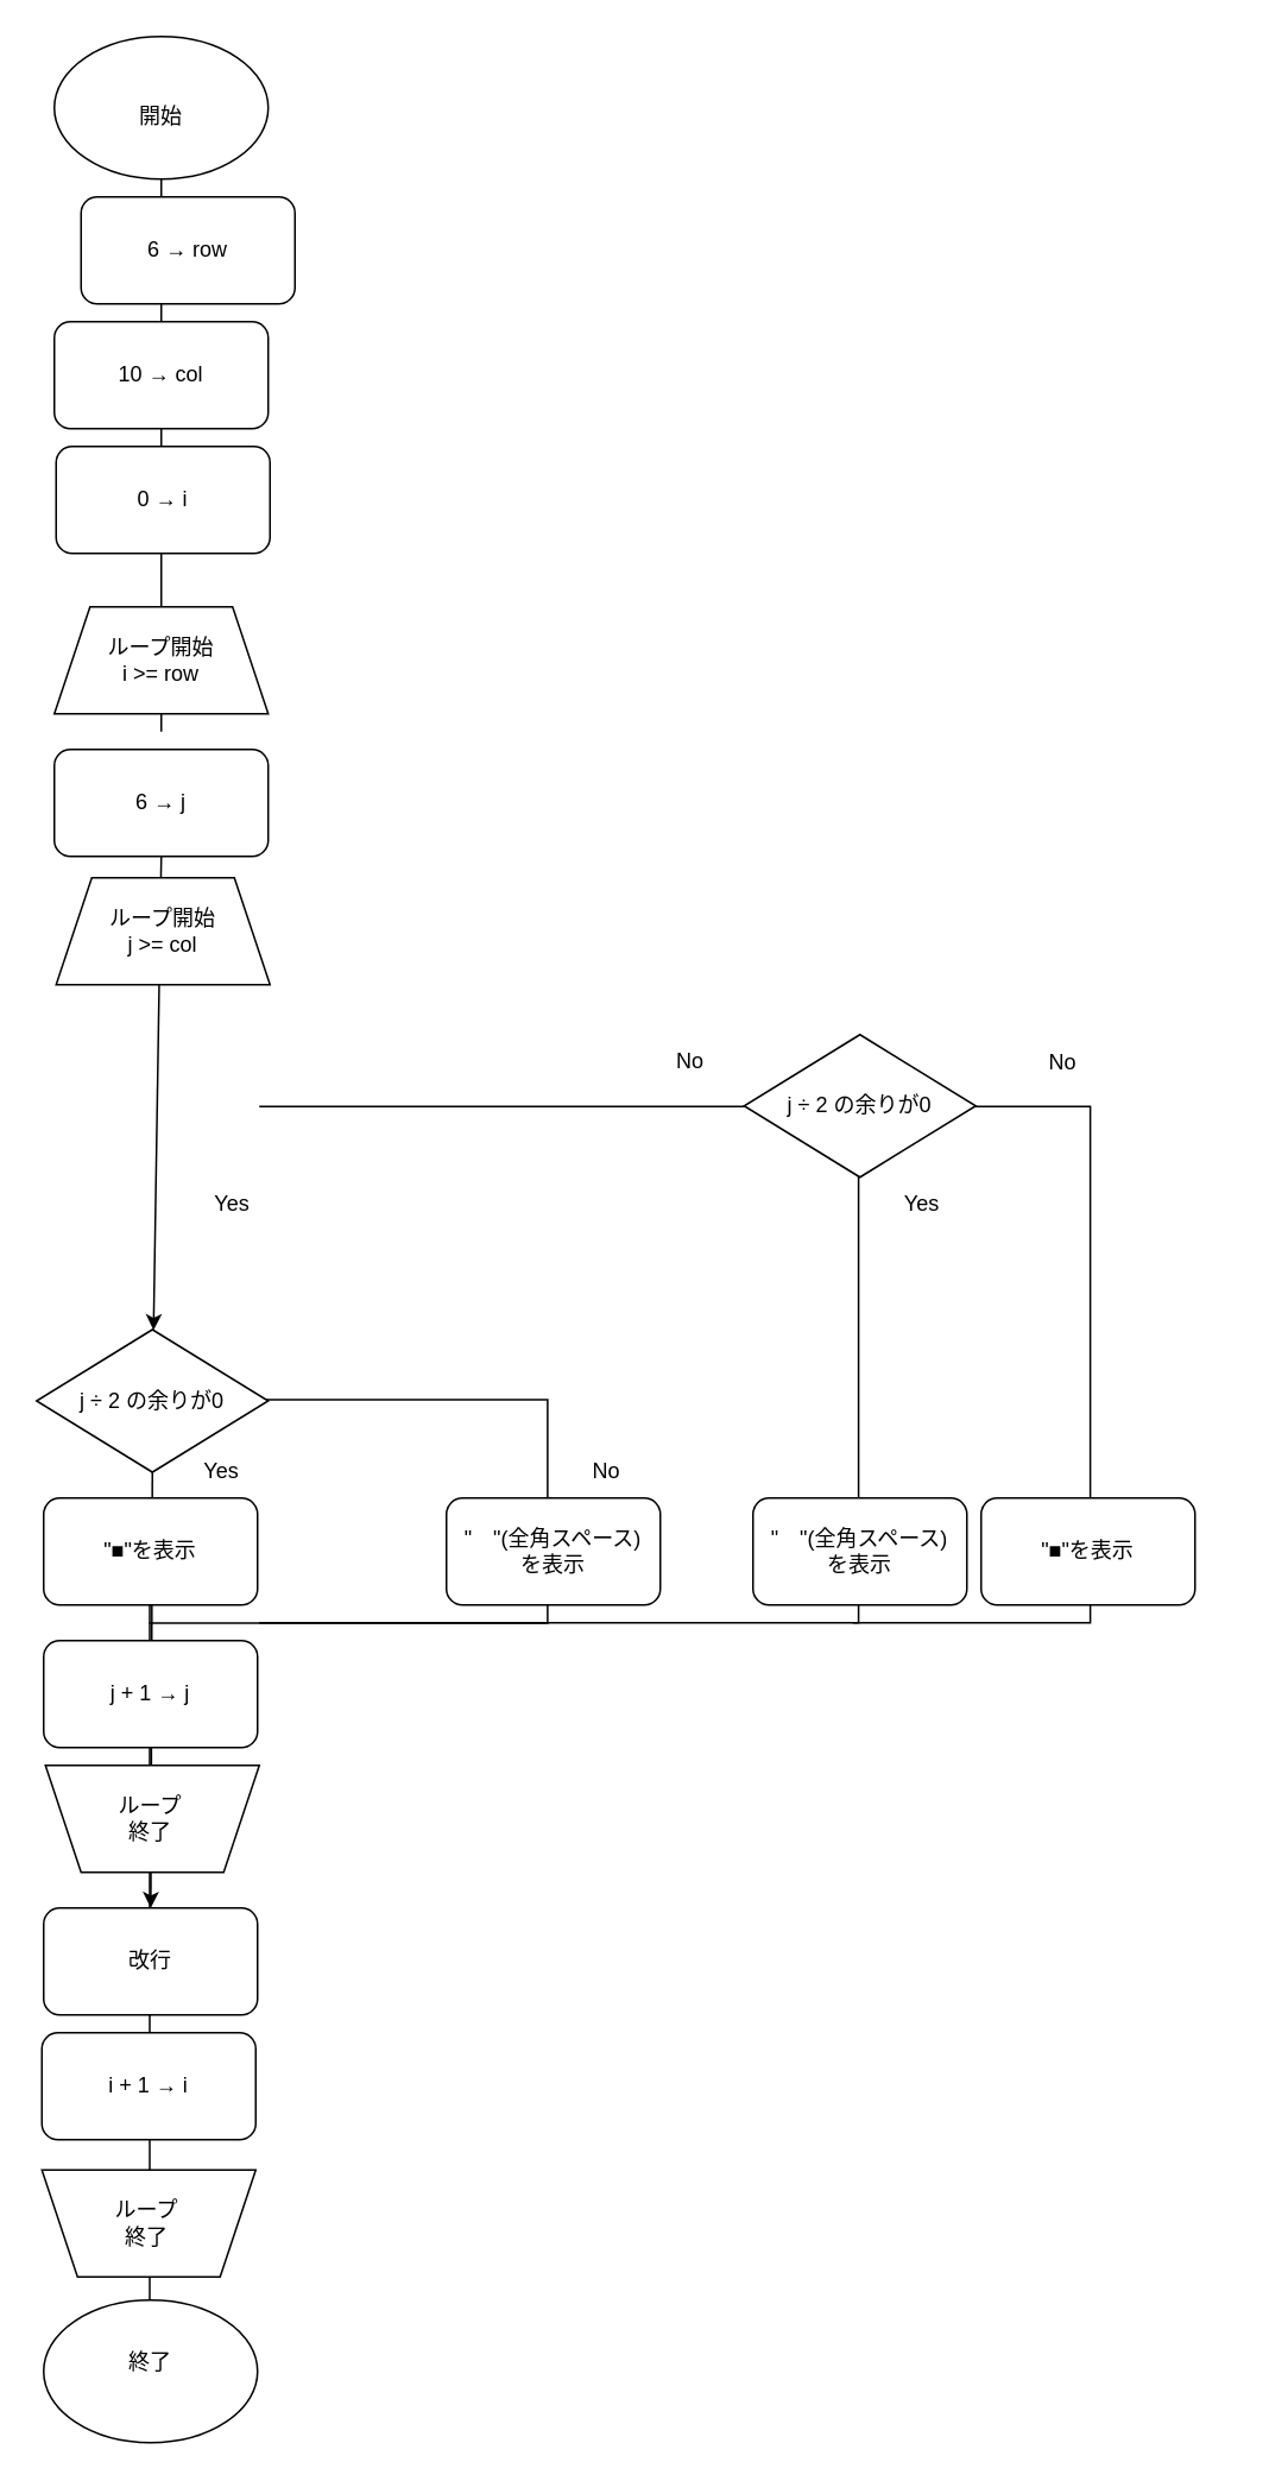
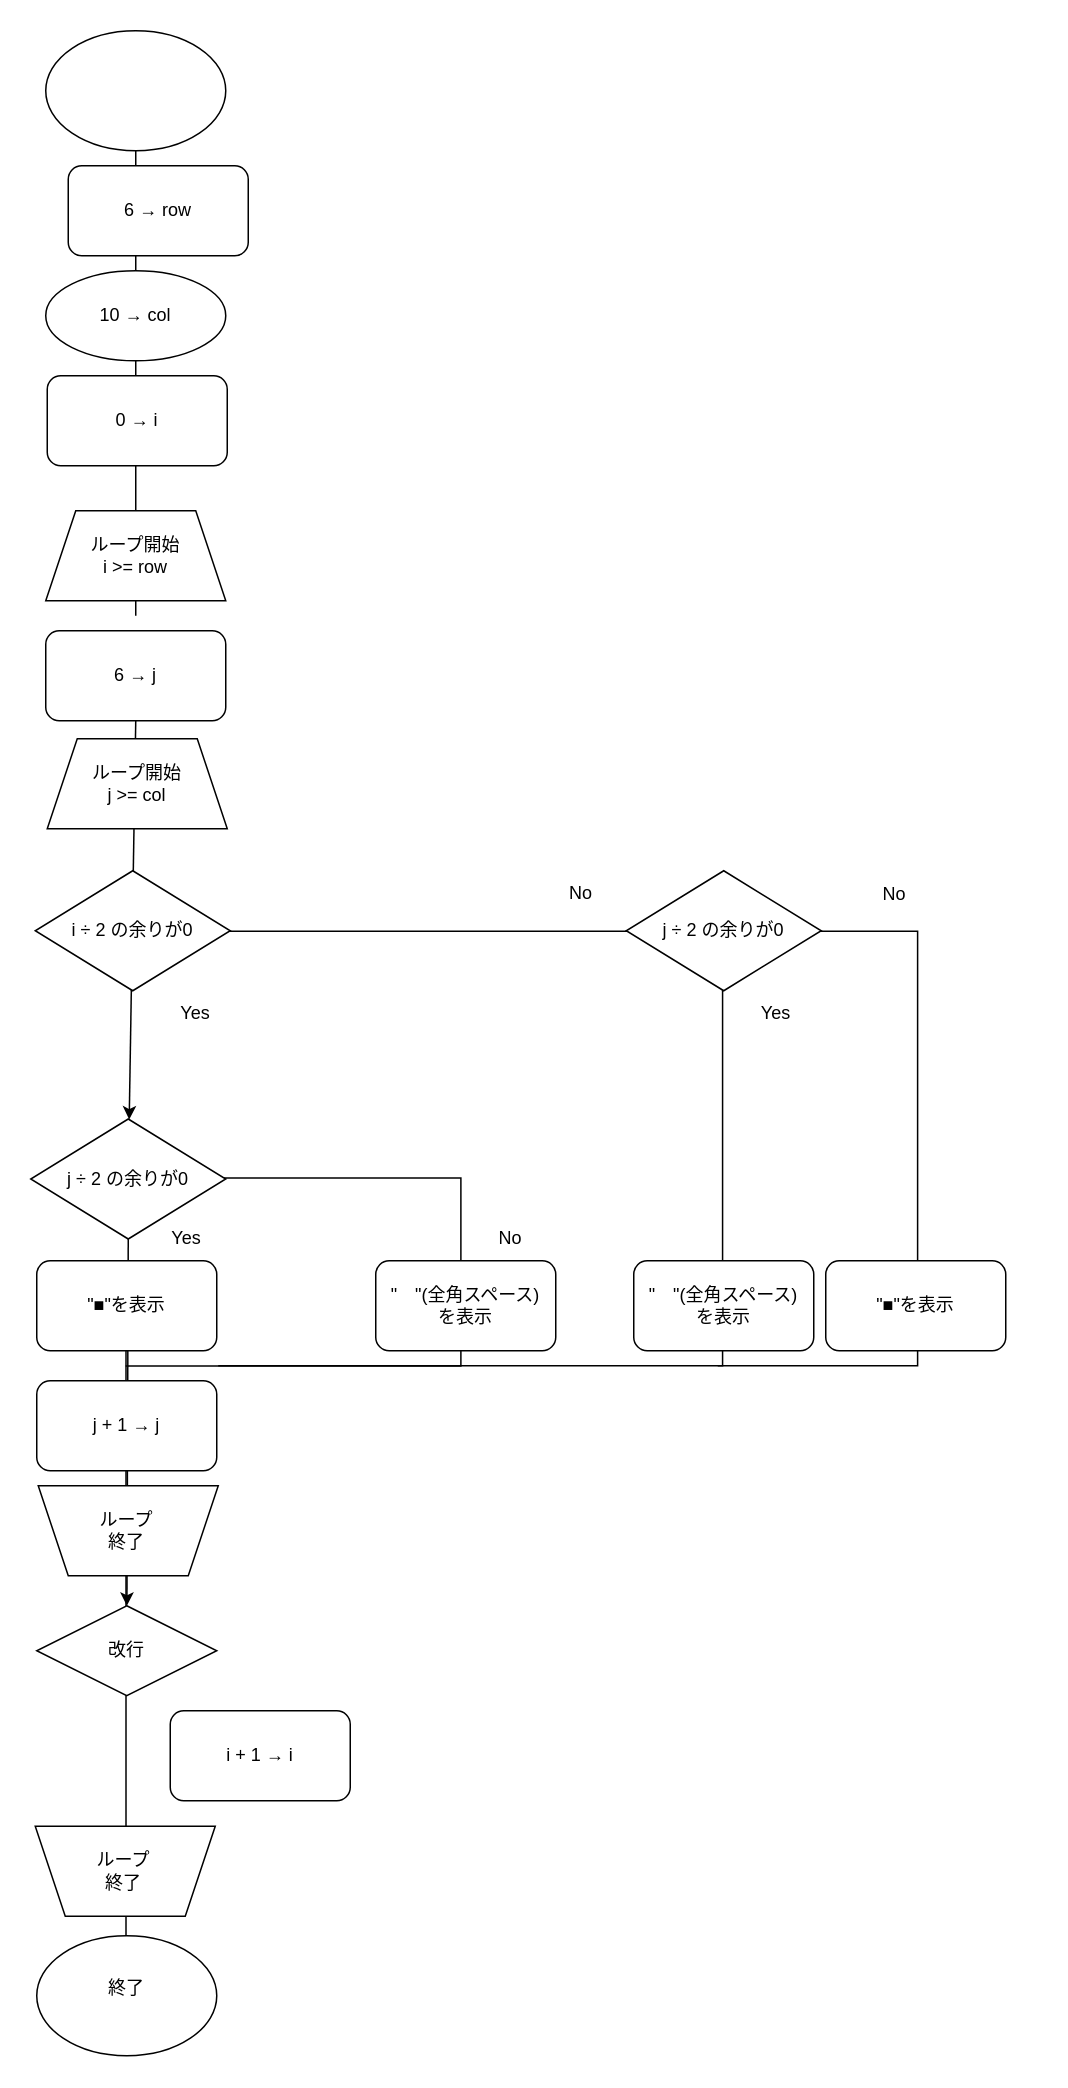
  <mxCell id="0" />
  <mxCell id="1" parent="0" />
  <mxCell id="2" value="" style="shape=partialRectangle;whiteSpace=wrap;html=1;bottom=1;right=1;left=1;top=0;fillColor=none;routingCenterX=-0.5;rotation=-90;" vertex="1" parent="1"><mxGeometry x="168.49" y="597.25" width="289.73" height="335.73" as="geometry" /></mxCell>
  <mxCell id="3" value="" style="shape=partialRectangle;whiteSpace=wrap;html=1;bottom=1;right=1;left=1;top=0;fillColor=none;routingCenterX=-0.5;rotation=-90;" vertex="1" parent="1"><mxGeometry x="400" y="698.74" width="289.73" height="132.75" as="geometry" /></mxCell>
  <mxCell id="4" value="" style="edgeStyle=none;html=1;exitX=0.5;exitY=1;exitDx=0;exitDy=0;" edge="1" parent="1" target="32"><mxGeometry relative="1" as="geometry"><mxPoint x="90" y="480" as="sourcePoint" /><mxPoint x="90" y="880" as="targetPoint" /></mxGeometry></mxCell>
  <mxCell id="5" value="" style="group" parent="1" vertex="1" connectable="0"><mxGeometry x="24" y="1220" width="120" height="100" as="geometry" /></mxCell>
  <mxCell id="6" value="" style="ellipse;whiteSpace=wrap;html=1;" parent="5" vertex="1"><mxGeometry y="70" width="120" height="80" as="geometry" /></mxCell>
  <mxCell id="7" value="終了" style="text;html=1;align=center;verticalAlign=middle;whiteSpace=wrap;rounded=0;" parent="5" vertex="1"><mxGeometry x="30" y="90" width="60" height="30" as="geometry" /></mxCell>
  <mxCell id="8" value="" style="endArrow=none;html=1;entryX=0.5;entryY=1;entryDx=0;entryDy=0;exitX=0.5;exitY=0;exitDx=0;exitDy=0;" parent="5" edge="1"><mxGeometry width="50" height="50" relative="1" as="geometry"><mxPoint x="59.5" y="70" as="sourcePoint" /><mxPoint x="59.5" y="-320" as="targetPoint" /></mxGeometry></mxCell>
  <mxCell id="9" value="" style="shape=partialRectangle;whiteSpace=wrap;html=1;bottom=1;right=1;left=1;top=0;fillColor=none;routingCenterX=-0.5;rotation=-90;" parent="1" vertex="1"><mxGeometry x="132.53" y="736" width="125.47" height="223" as="geometry" /></mxCell>
  <mxCell id="10" value="" style="endArrow=none;html=1;entryX=0.5;entryY=1;entryDx=0;entryDy=0;exitX=0.5;exitY=0;exitDx=0;exitDy=0;" parent="1" target="13" edge="1"><mxGeometry width="50" height="50" relative="1" as="geometry"><mxPoint x="90" y="410" as="sourcePoint" /><mxPoint x="170" y="110" as="targetPoint" /></mxGeometry></mxCell>
  <mxCell id="11" value="ループ開始&lt;div&gt;i &amp;gt;= row&lt;/div&gt;" style="shape=trapezoid;perimeter=trapezoidPerimeter;whiteSpace=wrap;html=1;fixedSize=1;" parent="1" vertex="1"><mxGeometry x="30" y="340" width="120" height="60" as="geometry" /></mxCell>
- <mxCell id="12" value="改行" style="rounded=1;whiteSpace=wrap;html=1;" parent="1" vertex="1"><mxGeometry x="24" y="1070" width="120" height="60" as="geometry" /></mxCell>
+ <mxCell id="12" value="改行" style="rhombus;whiteSpace=wrap;html=1;" parent="1" vertex="1"><mxGeometry x="24" y="1070" width="120" height="60" as="geometry" /></mxCell>
  <mxCell id="13" value="" style="ellipse;whiteSpace=wrap;html=1;" parent="1" vertex="1"><mxGeometry x="30" y="20" width="120" height="80" as="geometry" /></mxCell>
- <mxCell id="14" value="開始" style="text;html=1;align=center;verticalAlign=middle;whiteSpace=wrap;rounded=0;" parent="1" vertex="1"><mxGeometry x="60" y="50" width="60" height="30" as="geometry" /></mxCell>
  <mxCell id="15" value="6 → row" style="rounded=1;whiteSpace=wrap;html=1;" parent="1" vertex="1"><mxGeometry x="45" y="110" width="120" height="60" as="geometry" /></mxCell>
  <mxCell id="16" value="" style="edgeStyle=none;html=1;exitX=0.5;exitY=1;exitDx=0;exitDy=0;" parent="1" source="32" target="12" edge="1"><mxGeometry relative="1" as="geometry"><mxPoint x="84" y="670" as="sourcePoint" /></mxGeometry></mxCell>
  <mxCell id="17" value="&quot;■&quot;を表示" style="rounded=1;whiteSpace=wrap;html=1;" parent="1" vertex="1"><mxGeometry x="24" y="840" width="120" height="60" as="geometry" /></mxCell>
  <mxCell id="18" value="Yes" style="text;html=1;align=center;verticalAlign=middle;whiteSpace=wrap;rounded=0;" parent="1" vertex="1"><mxGeometry x="94" y="810" width="60" height="30" as="geometry" /></mxCell>
  <mxCell id="19" value="No" style="text;html=1;align=center;verticalAlign=middle;whiteSpace=wrap;rounded=0;" parent="1" vertex="1"><mxGeometry x="310" y="810" width="60" height="30" as="geometry" /></mxCell>
- <mxCell id="20" value="10 → col" style="rounded=1;whiteSpace=wrap;html=1;" parent="1" vertex="1"><mxGeometry x="30" y="180" width="120" height="60" as="geometry" /></mxCell>
+ <mxCell id="20" value="10 → col" style="ellipse;whiteSpace=wrap;html=1;" parent="1" vertex="1"><mxGeometry x="30" y="180" width="120" height="60" as="geometry" /></mxCell>
  <mxCell id="21" value="0 → i" style="rounded=1;whiteSpace=wrap;html=1;" parent="1" vertex="1"><mxGeometry x="31" y="250" width="120" height="60" as="geometry" /></mxCell>
  <mxCell id="22" value="ループ開始&lt;div&gt;j &amp;gt;= col&lt;/div&gt;" style="shape=trapezoid;perimeter=trapezoidPerimeter;whiteSpace=wrap;html=1;fixedSize=1;" parent="1" vertex="1"><mxGeometry x="31" y="492" width="120" height="60" as="geometry" /></mxCell>
  <mxCell id="23" value="6 → j" style="rounded=1;whiteSpace=wrap;html=1;" parent="1" vertex="1"><mxGeometry x="30" y="420" width="120" height="60" as="geometry" /></mxCell>
  <mxCell id="24" value="" style="group" parent="1" vertex="1" connectable="0"><mxGeometry x="25" y="990" width="120" height="60" as="geometry" /></mxCell>
  <mxCell id="25" value="" style="shape=trapezoid;perimeter=trapezoidPerimeter;whiteSpace=wrap;html=1;fixedSize=1;rotation=-180;" parent="24" vertex="1"><mxGeometry width="120" height="60" as="geometry" /></mxCell>
  <mxCell id="26" value="ループ&lt;div&gt;終了&lt;/div&gt;" style="text;html=1;align=center;verticalAlign=middle;whiteSpace=wrap;rounded=0;" parent="24" vertex="1"><mxGeometry x="29" y="15" width="60" height="30" as="geometry" /></mxCell>
  <mxCell id="27" value="j + 1 → j" style="rounded=1;whiteSpace=wrap;html=1;" parent="1" vertex="1"><mxGeometry x="24" y="920" width="120" height="60" as="geometry" /></mxCell>
  <mxCell id="28" value="" style="group" parent="1" vertex="1" connectable="0"><mxGeometry x="23" y="1217" width="120" height="60" as="geometry" /></mxCell>
  <mxCell id="29" value="" style="shape=trapezoid;perimeter=trapezoidPerimeter;whiteSpace=wrap;html=1;fixedSize=1;rotation=-180;" parent="28" vertex="1"><mxGeometry width="120" height="60" as="geometry" /></mxCell>
  <mxCell id="30" value="ループ&lt;div&gt;終了&lt;/div&gt;" style="text;html=1;align=center;verticalAlign=middle;whiteSpace=wrap;rounded=0;" parent="28" vertex="1"><mxGeometry x="29" y="15" width="60" height="30" as="geometry" /></mxCell>
- <mxCell id="31" value="i + 1 → i" style="rounded=1;whiteSpace=wrap;html=1;" parent="1" vertex="1"><mxGeometry x="23" y="1140" width="120" height="60" as="geometry" /></mxCell>
+ <mxCell id="31" value="i + 1 → i" style="rounded=1;whiteSpace=wrap;html=1;" parent="1" vertex="1"><mxGeometry x="113" y="1140" width="120" height="60" as="geometry" /></mxCell>
  <mxCell id="32" value="j ÷ 2 の余りが0" style="rhombus;whiteSpace=wrap;html=1;" vertex="1" parent="1"><mxGeometry x="20" y="745.5" width="130" height="80" as="geometry" /></mxCell>
  <mxCell id="33" value="&quot;　&quot;(全角スペース)&lt;div&gt;を表示&lt;/div&gt;" style="rounded=1;whiteSpace=wrap;html=1;" vertex="1" parent="1"><mxGeometry x="250" y="840" width="120" height="60" as="geometry" /></mxCell>
+ <mxCell id="34" value="i ÷ 2 の余りが0" style="rhombus;whiteSpace=wrap;html=1;" vertex="1" parent="1"><mxGeometry x="23" y="580" width="130" height="80" as="geometry" /></mxCell>
  <mxCell id="35" value="Yes" style="text;html=1;align=center;verticalAlign=middle;whiteSpace=wrap;rounded=0;" vertex="1" parent="1"><mxGeometry x="100" y="660" width="60" height="30" as="geometry" /></mxCell>
  <mxCell id="36" value="j ÷ 2 の余りが0" style="rhombus;whiteSpace=wrap;html=1;" vertex="1" parent="1"><mxGeometry x="417" y="580" width="130" height="80" as="geometry" /></mxCell>
  <mxCell id="37" value="No" style="text;html=1;align=center;verticalAlign=middle;whiteSpace=wrap;rounded=0;" vertex="1" parent="1"><mxGeometry x="357" y="580" width="60" height="30" as="geometry" /></mxCell>
  <mxCell id="38" value="Yes" style="text;html=1;align=center;verticalAlign=middle;whiteSpace=wrap;rounded=0;" vertex="1" parent="1"><mxGeometry x="487" y="660" width="60" height="30" as="geometry" /></mxCell>
  <mxCell id="39" value="No" style="text;html=1;align=center;verticalAlign=middle;whiteSpace=wrap;rounded=0;" vertex="1" parent="1"><mxGeometry x="566" y="581" width="60" height="30" as="geometry" /></mxCell>
  <mxCell id="40" value="&quot;■&quot;を表示" style="rounded=1;whiteSpace=wrap;html=1;" vertex="1" parent="1"><mxGeometry x="550" y="840" width="120" height="60" as="geometry" /></mxCell>
  <mxCell id="41" value="&quot;　&quot;(全角スペース)&lt;div&gt;を表示&lt;/div&gt;" style="rounded=1;whiteSpace=wrap;html=1;" vertex="1" parent="1"><mxGeometry x="422" y="840" width="120" height="60" as="geometry" /></mxCell>
